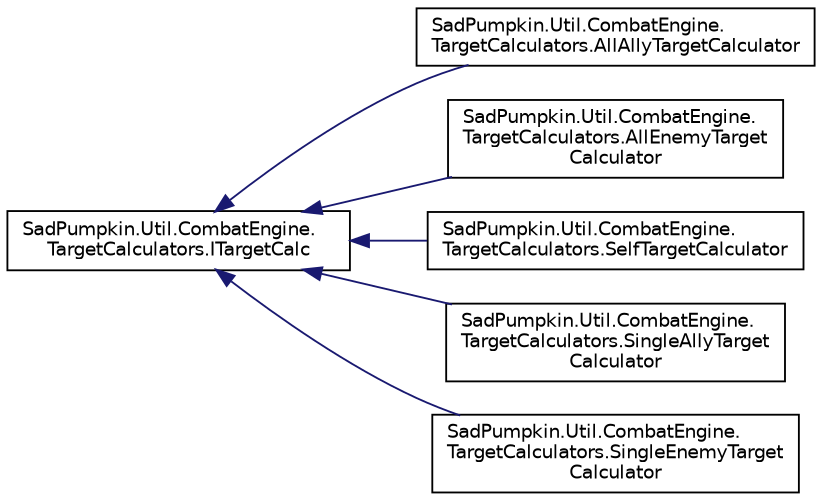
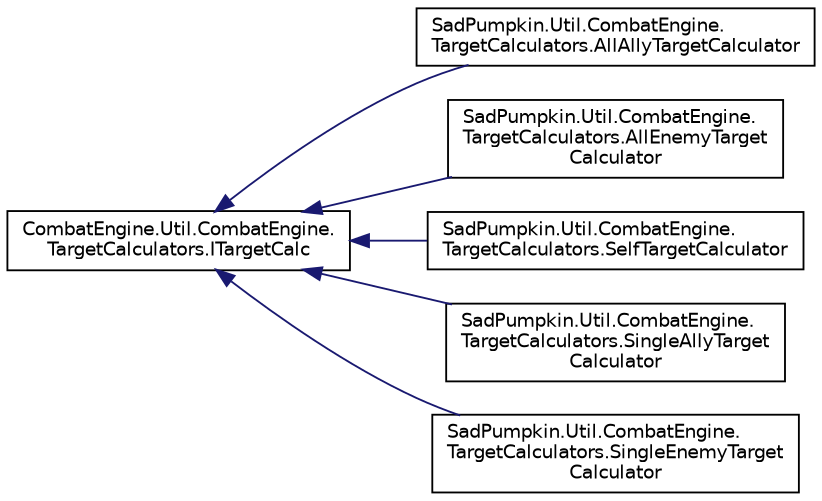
  digraph {
    rankdir=LR
    node [color=black fillcolor=white fontname=Helvetica fontsize=10 shape=record style=filled]
    edge [color=midnightblue dir=back fontname=Helvetica fontsize=10 labelfontname=Helvetica labelfontsize=10 style=solid]
-   n1 [height=0.2 label="SadPumpkin.Util.CombatEngine.\lTargetCalculators.ITargetCalc" width=0.4]
+   n1 [height=0.2 label="CombatEngine.Util.CombatEngine.\lTargetCalculators.ITargetCalc" width=0.4]
    n2 [height=0.2 label="SadPumpkin.Util.CombatEngine.\lTargetCalculators.AllAllyTargetCalculator" width=0.4]
    n3 [height=0.2 label="SadPumpkin.Util.CombatEngine.\lTargetCalculators.AllEnemyTarget\lCalculator" width=0.4]
    n4 [height=0.2 label="SadPumpkin.Util.CombatEngine.\lTargetCalculators.SelfTargetCalculator" width=0.4]
    n5 [height=0.2 label="SadPumpkin.Util.CombatEngine.\lTargetCalculators.SingleAllyTarget\lCalculator" width=0.4]
    n6 [height=0.2 label="SadPumpkin.Util.CombatEngine.\lTargetCalculators.SingleEnemyTarget\lCalculator" width=0.4]
    n1 -> n2
    n1 -> n3
    n1 -> n4
    n1 -> n5
    n1 -> n6
  }
